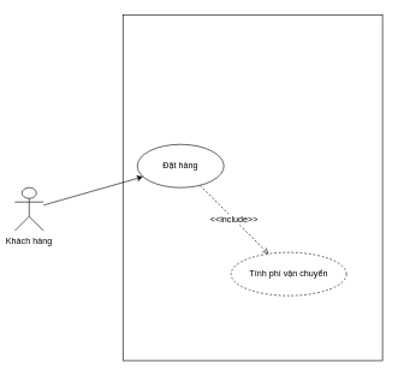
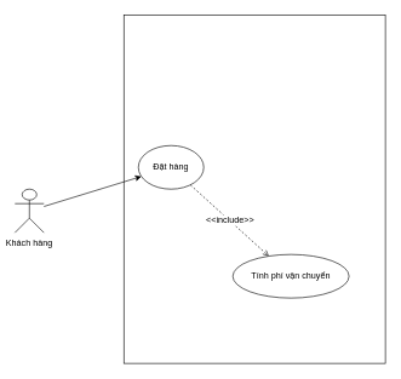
  <mxCell id="0" />
  <mxCell id="1" parent="0" />
  <mxCell id="2" value="" style="rounded=0;whiteSpace=wrap;html=1;" vertex="1" parent="1"><mxGeometry x="170" y="20" width="360" height="480" as="geometry" /></mxCell>
  <mxCell id="3" value="Khách hàng" style="shape=umlActor;verticalLabelPosition=bottom;verticalAlign=top;" vertex="1" parent="1"><mxGeometry x="20" y="260" width="40" height="60" as="geometry" /></mxCell>
- <mxCell id="4" value="Đặt hàng" style="ellipse;whiteSpace=wrap;html=1;" vertex="1" parent="1"><mxGeometry x="190" y="200" width="120" height="60" as="geometry" /></mxCell>
- <mxCell id="5" value="Tính phí vận chuyển" style="ellipse;whiteSpace=wrap;html=1;dashed=1;" vertex="1" parent="1"><mxGeometry x="320" y="350" width="160" height="60" as="geometry" /></mxCell>
+ <mxCell id="4" value="Đặt hàng" style="ellipse;whiteSpace=wrap;html=1;" vertex="1" parent="1"><mxGeometry x="190" y="200" width="90" height="60" as="geometry" /></mxCell>
+ <mxCell id="5" value="Tính phí vận chuyển" style="ellipse;whiteSpace=wrap;html=1;" vertex="1" parent="1"><mxGeometry x="320" y="350" width="160" height="60" as="geometry" /></mxCell>
  <mxCell id="6" style="endArrow=classic;html=1;" edge="1" parent="1" source="3" target="4"><mxGeometry relative="1" as="geometry" /></mxCell>
  <mxCell id="7" value="&amp;lt;&amp;lt;include&amp;gt;&amp;gt;" style="endArrow=open;dashed=1;html=1;fontSize=12;" edge="1" parent="1" source="4" target="5"><mxGeometry relative="1" as="geometry" /></mxCell>
